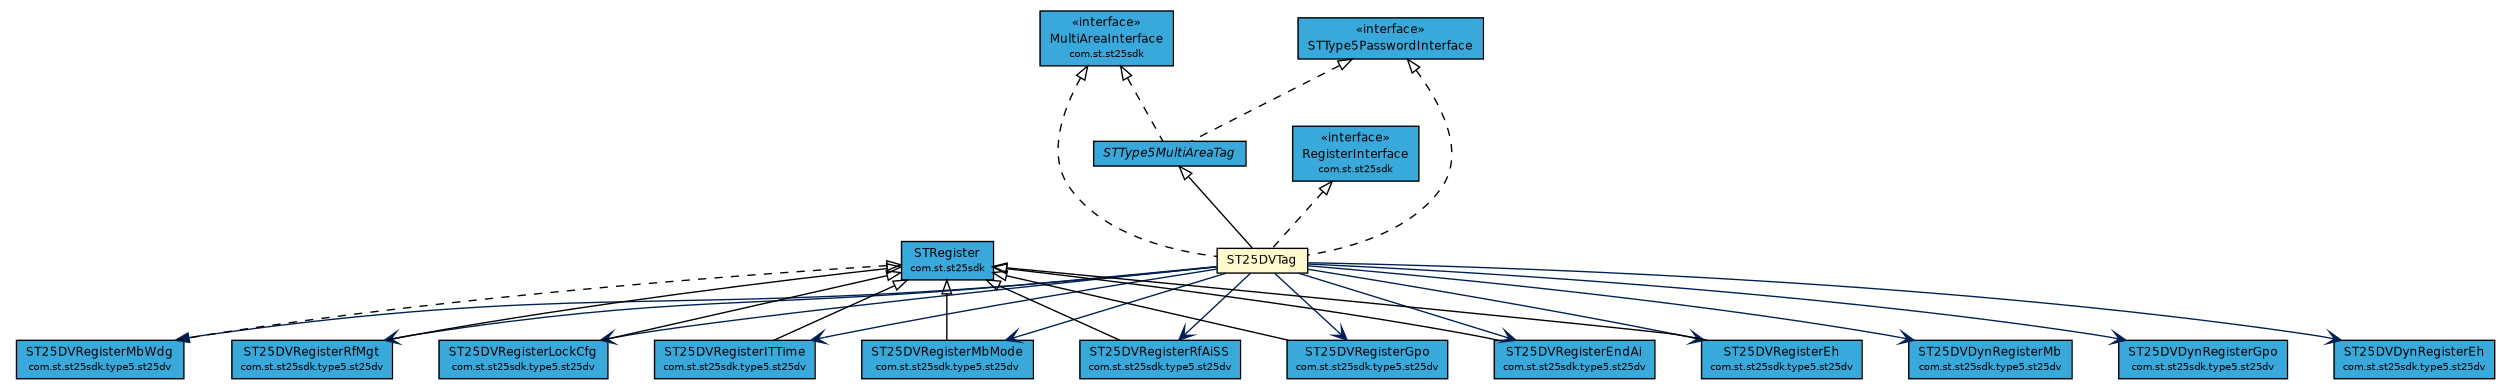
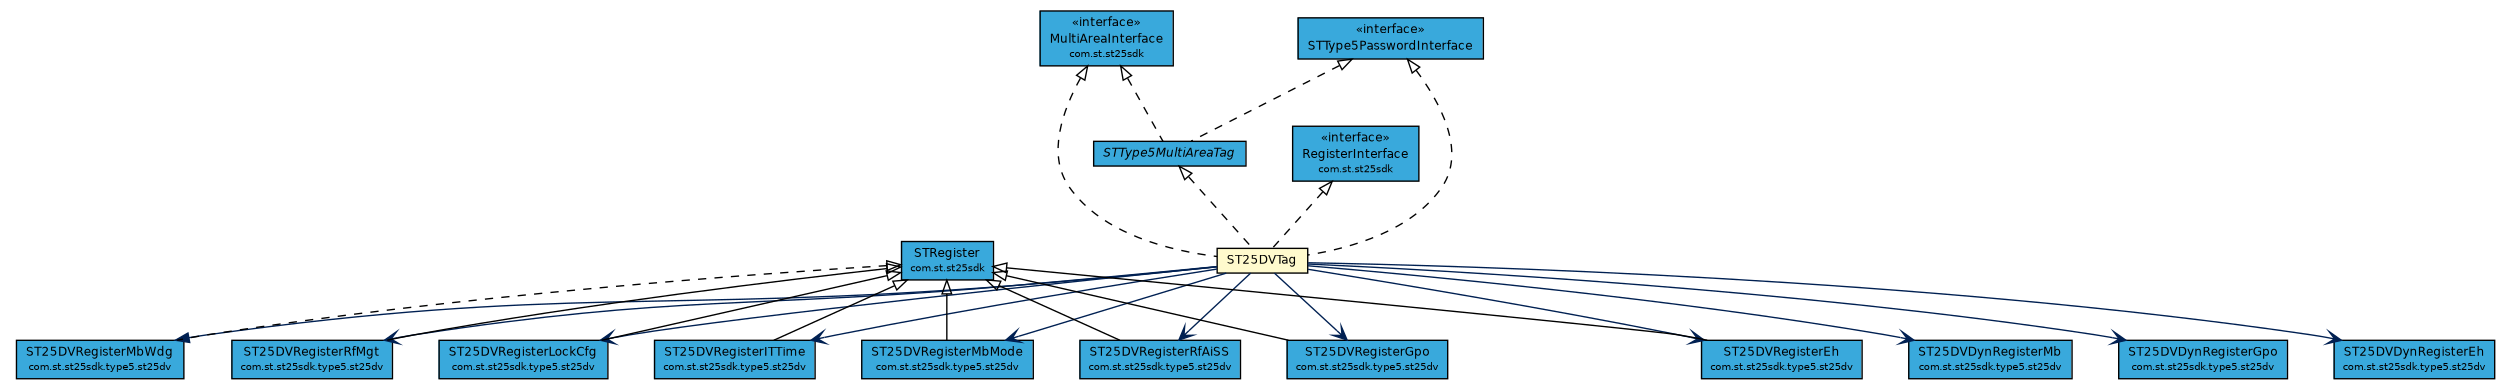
  digraph {
    nodesep=0.25
    ranksep=0.5
    node [fontcolor=black fontname=Helvetica fontsize=9.0 shape=plaintext]
    edge [arrowtail=empty dir=back fontname=Helvetica fontsize=10 headport=p labelfontname=Helvetica labelfontsize=10 tailport=p]
    n1 [label=<<table title="com.st.st25sdk.MultiAreaInterface" border="0" cellborder="1" cellspacing="0" cellpadding="2" port="p" bgcolor="#39a9dc" href="../MultiAreaInterface.html"> 		<tr><td><table border="0" cellspacing="0" cellpadding="1"> <tr><td align="center" balign="center"> &#171;interface&#187; </td></tr> <tr><td align="center" balign="center"> MultiAreaInterface </td></tr> <tr><td align="center" balign="center"><font point-size="7.0"> com.st.st25sdk </font></td></tr> 		</table></td></tr> 		</table>>]
    n2 [label=<<table title="com.st.st25sdk.type5.ST25DVTag" border="0" cellborder="1" cellspacing="0" cellpadding="2" port="p" bgcolor="lemonChiffon" href="./ST25DVTag.html"> 		<tr><td><table border="0" cellspacing="0" cellpadding="1"> <tr><td align="center" balign="center"> ST25DVTag </td></tr> 		</table></td></tr> 		</table>>]
    n3 [label=<<table title="com.st.st25sdk.type5.STType5MultiAreaTag" border="0" cellborder="1" cellspacing="0" cellpadding="2" port="p" bgcolor="#39a9dc" href="./STType5MultiAreaTag.html"> 		<tr><td><table border="0" cellspacing="0" cellpadding="1"> <tr><td align="center" balign="center"><font face="Helvetica-Oblique"> STType5MultiAreaTag </font></td></tr> 		</table></td></tr> 		</table>>]
    n4 [label=<<table title="com.st.st25sdk.type5.st25dv.ST25DVRegisterITTime" border="0" cellborder="1" cellspacing="0" cellpadding="2" port="p" bgcolor="#39a9dc" href="./st25dv/ST25DVRegisterITTime.html"> 		<tr><td><table border="0" cellspacing="0" cellpadding="1"> <tr><td align="center" balign="center"> ST25DVRegisterITTime </td></tr> <tr><td align="center" balign="center"><font point-size="7.0"> com.st.st25sdk.type5.st25dv </font></td></tr> 		</table></td></tr> 		</table>>]
    n5 [label=<<table title="com.st.st25sdk.type5.st25dv.ST25DVRegisterMbMode" border="0" cellborder="1" cellspacing="0" cellpadding="2" port="p" bgcolor="#39a9dc" href="./st25dv/ST25DVRegisterMbMode.html"> 		<tr><td><table border="0" cellspacing="0" cellpadding="1"> <tr><td align="center" balign="center"> ST25DVRegisterMbMode </td></tr> <tr><td align="center" balign="center"><font point-size="7.0"> com.st.st25sdk.type5.st25dv </font></td></tr> 		</table></td></tr> 		</table>>]
    n6 [label=<<table title="com.st.st25sdk.type5.st25dv.ST25DVRegisterRfAiSS" border="0" cellborder="1" cellspacing="0" cellpadding="2" port="p" bgcolor="#39a9dc" href="./st25dv/ST25DVRegisterRfAiSS.html"> 		<tr><td><table border="0" cellspacing="0" cellpadding="1"> <tr><td align="center" balign="center"> ST25DVRegisterRfAiSS </td></tr> <tr><td align="center" balign="center"><font point-size="7.0"> com.st.st25sdk.type5.st25dv </font></td></tr> 		</table></td></tr> 		</table>>]
    n7 [label=<<table title="com.st.st25sdk.type5.st25dv.ST25DVRegisterGpo" border="0" cellborder="1" cellspacing="0" cellpadding="2" port="p" bgcolor="#39a9dc" href="./st25dv/ST25DVRegisterGpo.html"> 		<tr><td><table border="0" cellspacing="0" cellpadding="1"> <tr><td align="center" balign="center"> ST25DVRegisterGpo </td></tr> <tr><td align="center" balign="center"><font point-size="7.0"> com.st.st25sdk.type5.st25dv </font></td></tr> 		</table></td></tr> 		</table>>]
-   n8 [label=<<table title="com.st.st25sdk.type5.st25dv.ST25DVRegisterEndAi" border="0" cellborder="1" cellspacing="0" cellpadding="2" port="p" bgcolor="#39a9dc" href="./st25dv/ST25DVRegisterEndAi.html"> 		<tr><td><table border="0" cellspacing="0" cellpadding="1"> <tr><td align="center" balign="center"> ST25DVRegisterEndAi </td></tr> <tr><td align="center" balign="center"><font point-size="7.0"> com.st.st25sdk.type5.st25dv </font></td></tr> 		</table></td></tr> 		</table>>]
    n9 [label=<<table title="com.st.st25sdk.type5.st25dv.ST25DVRegisterEh" border="0" cellborder="1" cellspacing="0" cellpadding="2" port="p" bgcolor="#39a9dc" href="./st25dv/ST25DVRegisterEh.html"> 		<tr><td><table border="0" cellspacing="0" cellpadding="1"> <tr><td align="center" balign="center"> ST25DVRegisterEh </td></tr> <tr><td align="center" balign="center"><font point-size="7.0"> com.st.st25sdk.type5.st25dv </font></td></tr> 		</table></td></tr> 		</table>>]
    n10 [label=<<table title="com.st.st25sdk.type5.st25dv.ST25DVRegisterMbWdg" border="0" cellborder="1" cellspacing="0" cellpadding="2" port="p" bgcolor="#39a9dc" href="./st25dv/ST25DVRegisterMbWdg.html"> 		<tr><td><table border="0" cellspacing="0" cellpadding="1"> <tr><td align="center" balign="center"> ST25DVRegisterMbWdg </td></tr> <tr><td align="center" balign="center"><font point-size="7.0"> com.st.st25sdk.type5.st25dv </font></td></tr> 		</table></td></tr> 		</table>>]
    n11 [label=<<table title="com.st.st25sdk.type5.st25dv.ST25DVRegisterRfMgt" border="0" cellborder="1" cellspacing="0" cellpadding="2" port="p" bgcolor="#39a9dc" href="./st25dv/ST25DVRegisterRfMgt.html"> 		<tr><td><table border="0" cellspacing="0" cellpadding="1"> <tr><td align="center" balign="center"> ST25DVRegisterRfMgt </td></tr> <tr><td align="center" balign="center"><font point-size="7.0"> com.st.st25sdk.type5.st25dv </font></td></tr> 		</table></td></tr> 		</table>>]
    n12 [label=<<table title="com.st.st25sdk.type5.st25dv.ST25DVRegisterLockCfg" border="0" cellborder="1" cellspacing="0" cellpadding="2" port="p" bgcolor="#39a9dc" href="./st25dv/ST25DVRegisterLockCfg.html"> 		<tr><td><table border="0" cellspacing="0" cellpadding="1"> <tr><td align="center" balign="center"> ST25DVRegisterLockCfg </td></tr> <tr><td align="center" balign="center"><font point-size="7.0"> com.st.st25sdk.type5.st25dv </font></td></tr> 		</table></td></tr> 		</table>>]
    n13 [label=<<table title="com.st.st25sdk.type5.st25dv.ST25DVDynRegisterMb" border="0" cellborder="1" cellspacing="0" cellpadding="2" port="p" bgcolor="#39a9dc" href="./st25dv/ST25DVDynRegisterMb.html"> 		<tr><td><table border="0" cellspacing="0" cellpadding="1"> <tr><td align="center" balign="center"> ST25DVDynRegisterMb </td></tr> <tr><td align="center" balign="center"><font point-size="7.0"> com.st.st25sdk.type5.st25dv </font></td></tr> 		</table></td></tr> 		</table>>]
    n14 [label=<<table title="com.st.st25sdk.type5.st25dv.ST25DVDynRegisterGpo" border="0" cellborder="1" cellspacing="0" cellpadding="2" port="p" bgcolor="#39a9dc" href="./st25dv/ST25DVDynRegisterGpo.html"> 		<tr><td><table border="0" cellspacing="0" cellpadding="1"> <tr><td align="center" balign="center"> ST25DVDynRegisterGpo </td></tr> <tr><td align="center" balign="center"><font point-size="7.0"> com.st.st25sdk.type5.st25dv </font></td></tr> 		</table></td></tr> 		</table>>]
    n15 [label=<<table title="com.st.st25sdk.type5.st25dv.ST25DVDynRegisterEh" border="0" cellborder="1" cellspacing="0" cellpadding="2" port="p" bgcolor="#39a9dc" href="./st25dv/ST25DVDynRegisterEh.html"> 		<tr><td><table border="0" cellspacing="0" cellpadding="1"> <tr><td align="center" balign="center"> ST25DVDynRegisterEh </td></tr> <tr><td align="center" balign="center"><font point-size="7.0"> com.st.st25sdk.type5.st25dv </font></td></tr> 		</table></td></tr> 		</table>>]
    n16 [label=<<table title="com.st.st25sdk.STRegister" border="0" cellborder="1" cellspacing="0" cellpadding="2" port="p" bgcolor="#39a9dc" href="../STRegister.html"> 		<tr><td><table border="0" cellspacing="0" cellpadding="1"> <tr><td align="center" balign="center"> STRegister </td></tr> <tr><td align="center" balign="center"><font point-size="7.0"> com.st.st25sdk </font></td></tr> 		</table></td></tr> 		</table>>]
    n17 [label=<<table title="com.st.st25sdk.RegisterInterface" border="0" cellborder="1" cellspacing="0" cellpadding="2" port="p" bgcolor="#39a9dc" href="../RegisterInterface.html"> 		<tr><td><table border="0" cellspacing="0" cellpadding="1"> <tr><td align="center" balign="center"> &#171;interface&#187; </td></tr> <tr><td align="center" balign="center"> RegisterInterface </td></tr> <tr><td align="center" balign="center"><font point-size="7.0"> com.st.st25sdk </font></td></tr> 		</table></td></tr> 		</table>>]
    n18 [label=<<table title="com.st.st25sdk.type5.STType5PasswordInterface" border="0" cellborder="1" cellspacing="0" cellpadding="2" port="p" bgcolor="#39a9dc" href="./STType5PasswordInterface.html"> 		<tr><td><table border="0" cellspacing="0" cellpadding="1"> <tr><td align="center" balign="center"> &#171;interface&#187; </td></tr> <tr><td align="center" balign="center"> STType5PasswordInterface </td></tr> 		</table></td></tr> 		</table>>]
    n1 -> n2 [style=dashed]
    n1 -> n3 [style=dashed]
    n2 -> n4 [arrowhead=open color="#002052" fontcolor="#002052" fontsize=10.0 arrowtail="" dir=""]
    n2 -> n5 [arrowhead=open color="#002052" fontcolor="#002052" fontsize=10.0 arrowtail="" dir=""]
    n2 -> n6 [arrowhead=open color="#002052" fontcolor="#002052" fontsize=10.0 arrowtail="" dir=""]
    n2 -> n7 [arrowhead=open color="#002052" fontcolor="#002052" fontsize=10.0 arrowtail="" dir=""]
-   n2 -> n8 [arrowhead=open color="#002052" fontcolor="#002052" fontsize=10.0 arrowtail="" dir=""]
    n2 -> n9 [arrowhead=open color="#002052" fontcolor="#002052" fontsize=10.0 arrowtail="" dir=""]
    n2 -> n10 [arrowhead=normal color="#002052" fontcolor="#002052" fontsize=10.0 arrowtail="" dir=""]
    n2 -> n11 [arrowhead=open color="#002052" fontcolor="#002052" fontsize=10.0 arrowtail="" dir=""]
    n2 -> n12 [arrowhead=open color="#002052" fontcolor="#002052" fontsize=10.0 arrowtail="" dir=""]
    n2 -> n13 [arrowhead=open color="#002052" fontcolor="#002052" fontsize=10.0 arrowtail="" dir=""]
    n2 -> n14 [arrowhead=open color="#002052" fontcolor="#002052" fontsize=10.0 arrowtail="" dir=""]
    n2 -> n15 [arrowhead=open color="#002052" fontcolor="#002052" fontsize=10.0 arrowtail="" dir=""]
-   n3 -> n2
+   n3 -> n2 [style=dashed]
    n16 -> n4
    n16 -> n5
    n16 -> n6
    n16 -> n7
-   n16 -> n8
    n16 -> n9
    n16 -> n10 [style=dashed]
    n16 -> n11
    n16 -> n12
    n17 -> n2 [style=dashed]
    n18 -> n2 [style=dashed]
    n18 -> n3 [style=dashed]
  }
